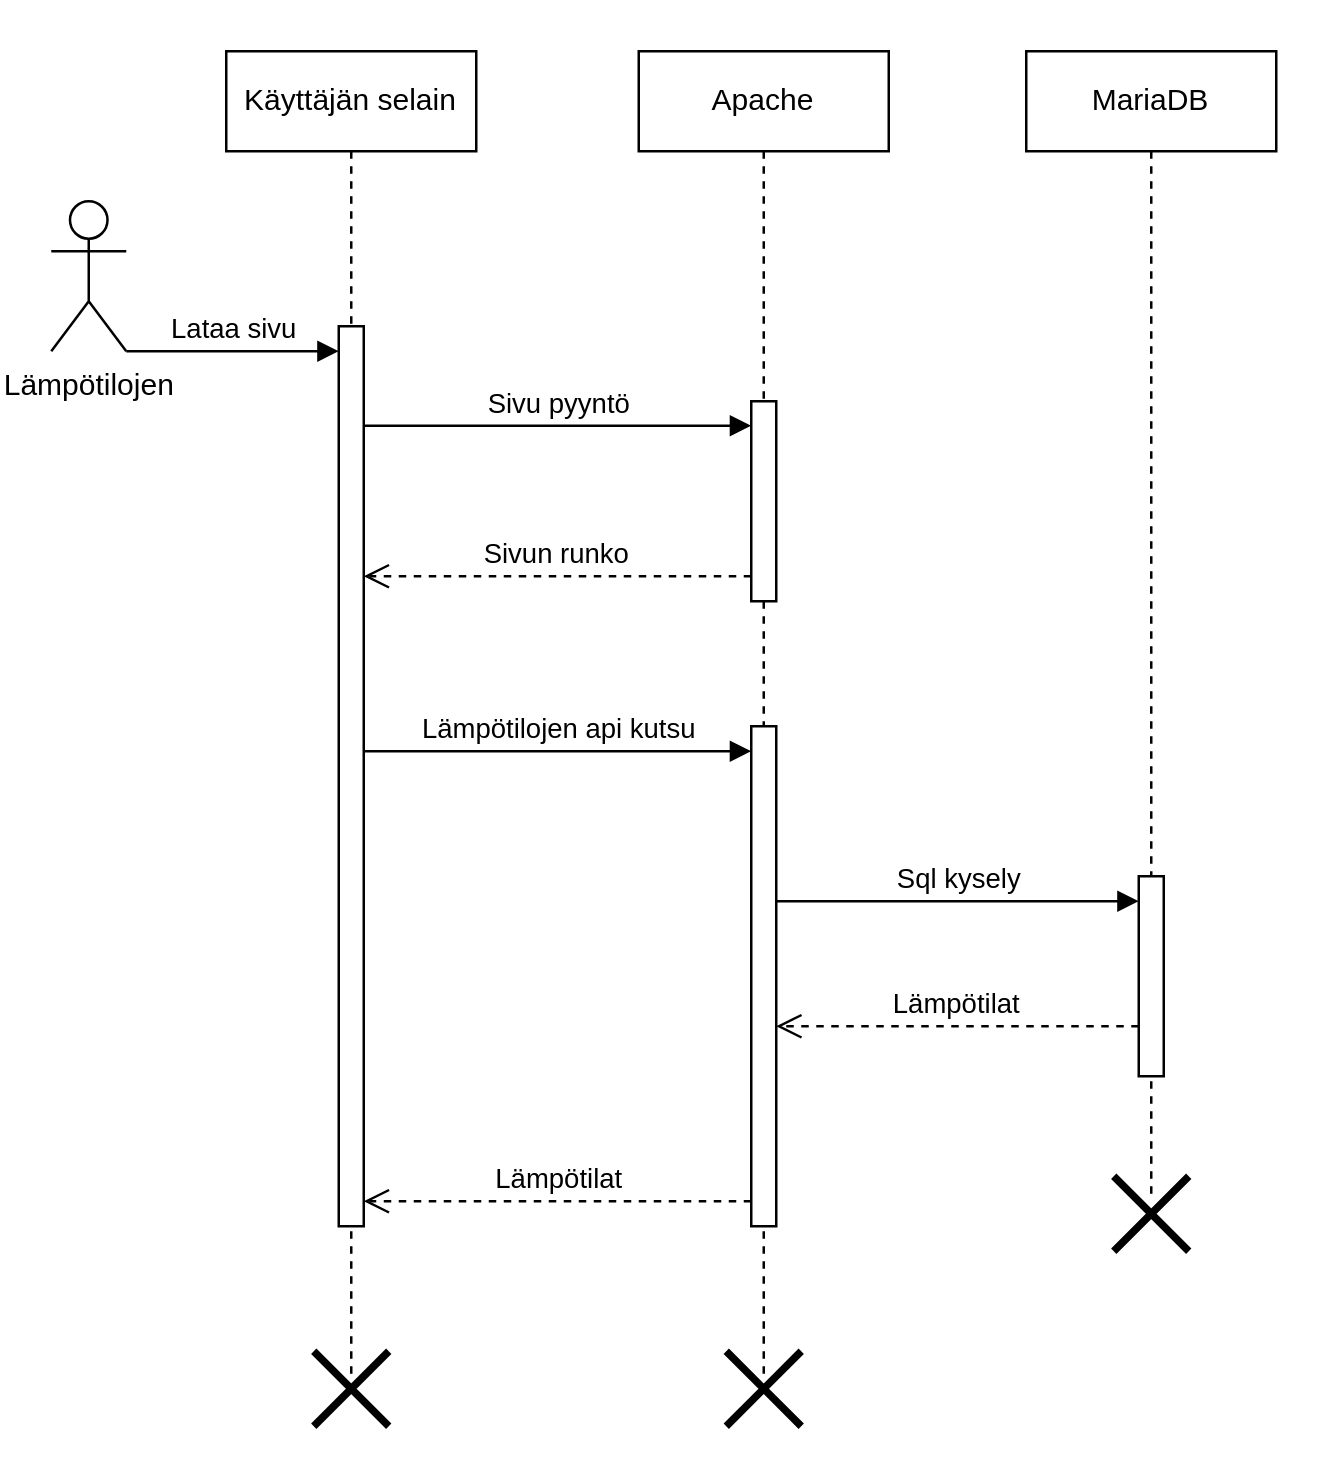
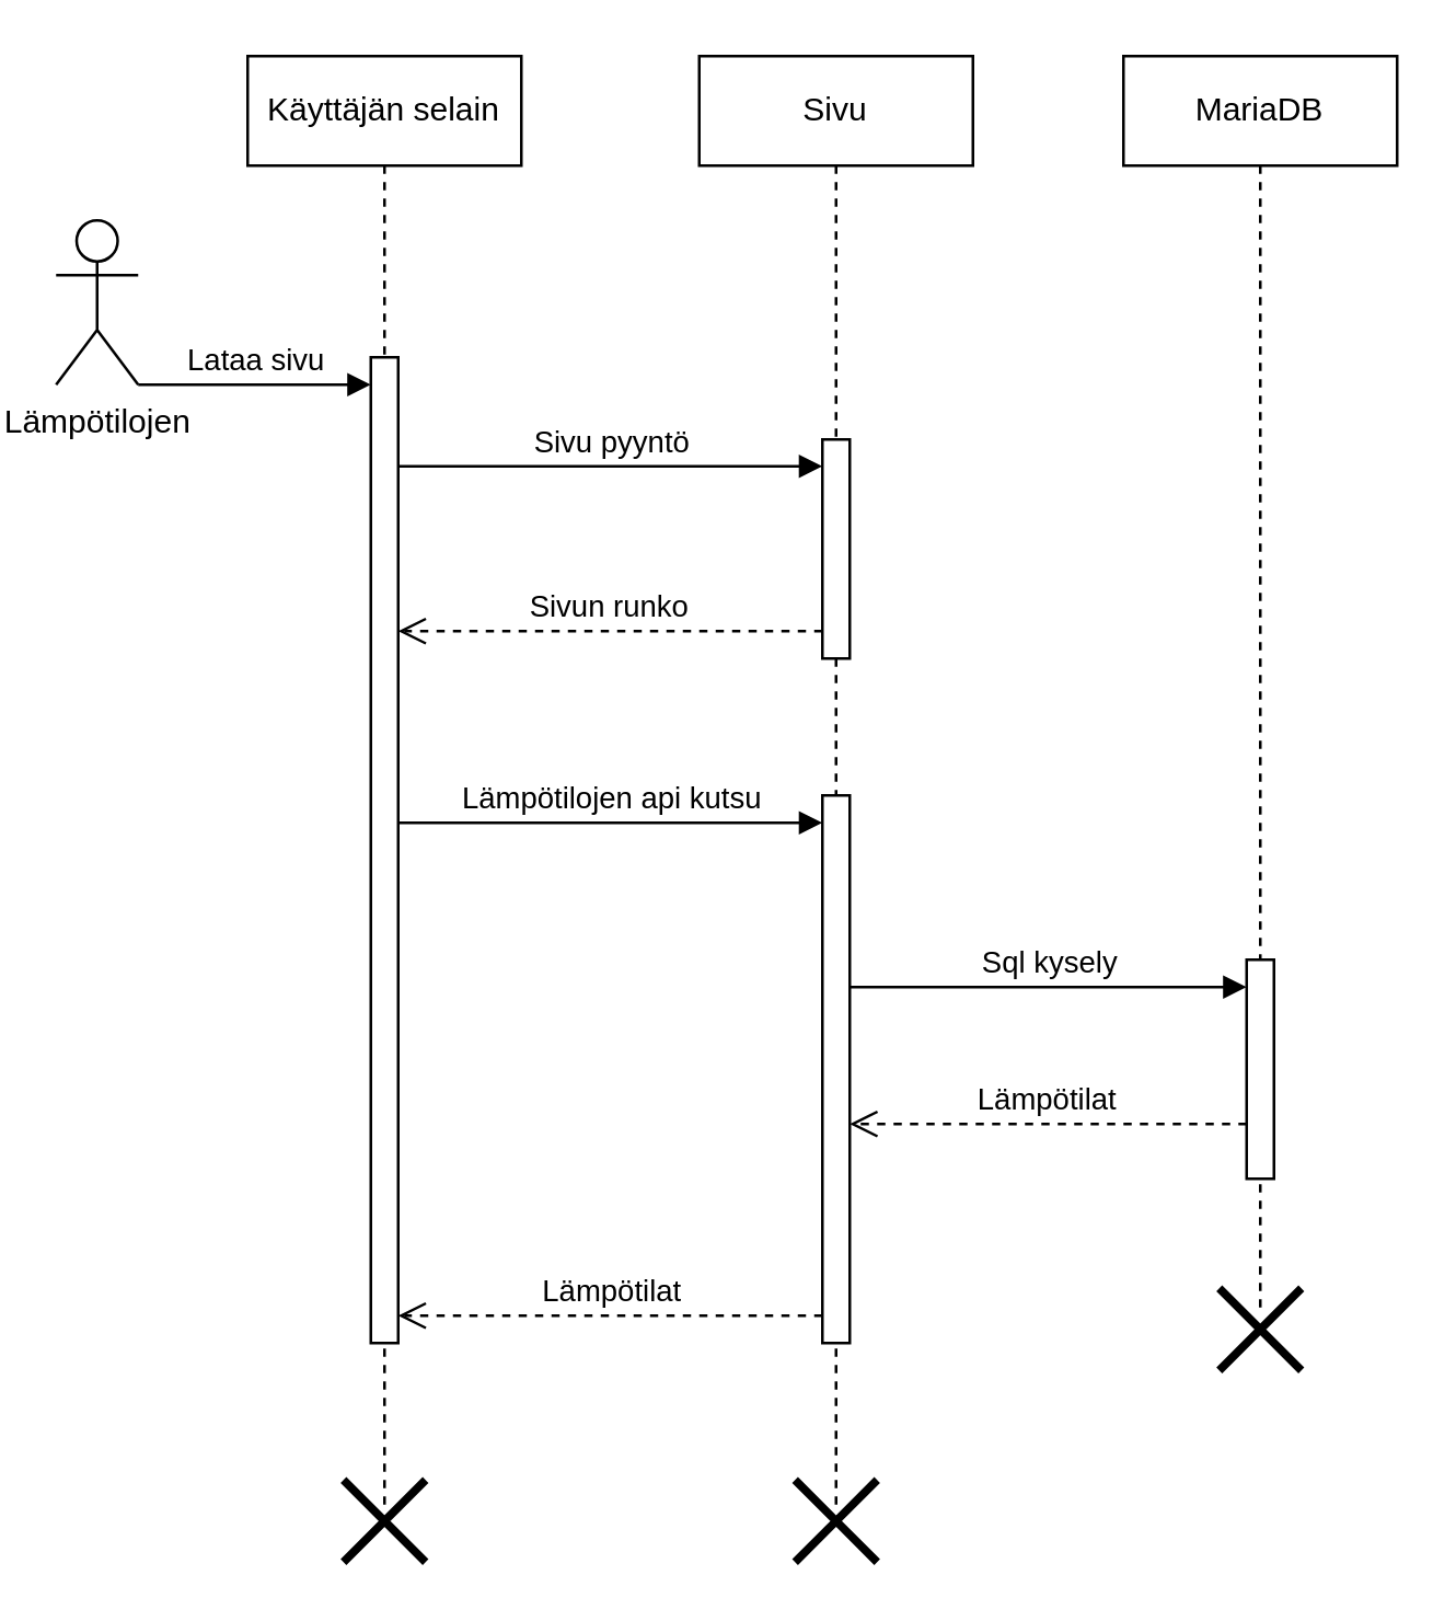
  <mxCell id="0" />
  <mxCell id="1" parent="0" />
  <mxCell id="2" value="Käyttäjän selain" style="shape=umlLifeline;perimeter=lifelinePerimeter;whiteSpace=wrap;html=1;container=1;dropTarget=0;collapsible=0;recursiveResize=0;outlineConnect=0;portConstraint=eastwest;newEdgeStyle={&quot;curved&quot;:0,&quot;rounded&quot;:0};" vertex="1" parent="1"><mxGeometry x="90" y="20" width="100" height="530" as="geometry" /></mxCell>
  <mxCell id="3" value="" style="html=1;points=[[0,0,0,0,5],[0,1,0,0,-5],[1,0,0,0,5],[1,1,0,0,-5]];perimeter=orthogonalPerimeter;outlineConnect=0;targetShapes=umlLifeline;portConstraint=eastwest;newEdgeStyle={&quot;curved&quot;:0,&quot;rounded&quot;:0};" vertex="1" parent="2"><mxGeometry x="45" y="110" width="10" height="360" as="geometry" /></mxCell>
  <mxCell id="4" value="" style="shape=umlDestroy;whiteSpace=wrap;html=1;strokeWidth=3;targetShapes=umlLifeline;" vertex="1" parent="2"><mxGeometry x="35" y="520" width="30" height="30" as="geometry" /></mxCell>
  <mxCell id="5" value="Lämpötilojen" style="shape=umlActor;verticalLabelPosition=bottom;verticalAlign=top;html=1;" vertex="1" parent="1"><mxGeometry x="20" y="80" width="30" height="60" as="geometry" /></mxCell>
  <mxCell id="6" value="Lataa sivu" style="html=1;verticalAlign=bottom;endArrow=block;curved=0;rounded=0;" edge="1" parent="1" target="3"><mxGeometry width="80" relative="1" as="geometry"><mxPoint x="50" y="140" as="sourcePoint" /><mxPoint x="130" y="140" as="targetPoint" /></mxGeometry></mxCell>
- <mxCell id="7" value="Apache" style="shape=umlLifeline;perimeter=lifelinePerimeter;whiteSpace=wrap;html=1;container=1;dropTarget=0;collapsible=0;recursiveResize=0;outlineConnect=0;portConstraint=eastwest;newEdgeStyle={&quot;curved&quot;:0,&quot;rounded&quot;:0};" vertex="1" parent="1"><mxGeometry x="255" y="20" width="100" height="530" as="geometry" /></mxCell>
+ <mxCell id="7" value="Sivu" style="shape=umlLifeline;perimeter=lifelinePerimeter;whiteSpace=wrap;html=1;container=1;dropTarget=0;collapsible=0;recursiveResize=0;outlineConnect=0;portConstraint=eastwest;newEdgeStyle={&quot;curved&quot;:0,&quot;rounded&quot;:0};" vertex="1" parent="1"><mxGeometry x="255" y="20" width="100" height="530" as="geometry" /></mxCell>
  <mxCell id="8" value="" style="html=1;points=[[0,0,0,0,5],[0,1,0,0,-5],[1,0,0,0,5],[1,1,0,0,-5]];perimeter=orthogonalPerimeter;outlineConnect=0;targetShapes=umlLifeline;portConstraint=eastwest;newEdgeStyle={&quot;curved&quot;:0,&quot;rounded&quot;:0};" vertex="1" parent="7"><mxGeometry x="45" y="140" width="10" height="80" as="geometry" /></mxCell>
  <mxCell id="9" value="" style="html=1;points=[[0,0,0,0,5],[0,1,0,0,-5],[1,0,0,0,5],[1,1,0,0,-5]];perimeter=orthogonalPerimeter;outlineConnect=0;targetShapes=umlLifeline;portConstraint=eastwest;newEdgeStyle={&quot;curved&quot;:0,&quot;rounded&quot;:0};" vertex="1" parent="7"><mxGeometry x="45" y="270" width="10" height="200" as="geometry" /></mxCell>
  <mxCell id="10" value="" style="shape=umlDestroy;whiteSpace=wrap;html=1;strokeWidth=3;targetShapes=umlLifeline;" vertex="1" parent="7"><mxGeometry x="35" y="520" width="30" height="30" as="geometry" /></mxCell>
  <mxCell id="11" value="Sivu pyyntö" style="html=1;verticalAlign=bottom;endArrow=block;curved=0;rounded=0;" edge="1" parent="1"><mxGeometry width="80" relative="1" as="geometry"><mxPoint x="145" y="169.76" as="sourcePoint" /><mxPoint x="300" y="169.76" as="targetPoint" /></mxGeometry></mxCell>
  <mxCell id="12" value="Sivun runko" style="html=1;verticalAlign=bottom;endArrow=open;dashed=1;endSize=8;curved=0;rounded=0;" edge="1" parent="1" target="3"><mxGeometry relative="1" as="geometry"><mxPoint x="300" y="230" as="sourcePoint" /><mxPoint x="220" y="230" as="targetPoint" /></mxGeometry></mxCell>
  <mxCell id="13" value="Lämpötilojen api kutsu" style="html=1;verticalAlign=bottom;endArrow=block;curved=0;rounded=0;" edge="1" parent="1"><mxGeometry width="80" relative="1" as="geometry"><mxPoint x="145" y="300" as="sourcePoint" /><mxPoint x="300" y="300" as="targetPoint" /></mxGeometry></mxCell>
  <mxCell id="14" value="MariaDB" style="shape=umlLifeline;perimeter=lifelinePerimeter;whiteSpace=wrap;html=1;container=1;dropTarget=0;collapsible=0;recursiveResize=0;outlineConnect=0;portConstraint=eastwest;newEdgeStyle={&quot;curved&quot;:0,&quot;rounded&quot;:0};" vertex="1" parent="1"><mxGeometry x="410" y="20" width="100" height="460" as="geometry" /></mxCell>
  <mxCell id="15" value="" style="html=1;points=[[0,0,0,0,5],[0,1,0,0,-5],[1,0,0,0,5],[1,1,0,0,-5]];perimeter=orthogonalPerimeter;outlineConnect=0;targetShapes=umlLifeline;portConstraint=eastwest;newEdgeStyle={&quot;curved&quot;:0,&quot;rounded&quot;:0};" vertex="1" parent="14"><mxGeometry x="45" y="330" width="10" height="80" as="geometry" /></mxCell>
  <mxCell id="16" value="" style="shape=umlDestroy;whiteSpace=wrap;html=1;strokeWidth=3;targetShapes=umlLifeline;" vertex="1" parent="14"><mxGeometry x="35" y="450" width="30" height="30" as="geometry" /></mxCell>
  <mxCell id="17" value="Sql kysely" style="html=1;verticalAlign=bottom;endArrow=block;curved=0;rounded=0;" edge="1" parent="1" target="15"><mxGeometry width="80" relative="1" as="geometry"><mxPoint x="310" y="360" as="sourcePoint" /><mxPoint x="390" y="360" as="targetPoint" /></mxGeometry></mxCell>
  <mxCell id="18" value="Lämpötilat" style="html=1;verticalAlign=bottom;endArrow=open;dashed=1;endSize=8;curved=0;rounded=0;" edge="1" parent="1"><mxGeometry relative="1" as="geometry"><mxPoint x="455" y="410" as="sourcePoint" /><mxPoint x="310" y="410" as="targetPoint" /></mxGeometry></mxCell>
  <mxCell id="19" value="Lämpötilat" style="html=1;verticalAlign=bottom;endArrow=open;dashed=1;endSize=8;curved=0;rounded=0;" edge="1" parent="1" target="3"><mxGeometry x="-0.003" relative="1" as="geometry"><mxPoint x="300" y="480" as="sourcePoint" /><mxPoint x="220" y="480" as="targetPoint" /><mxPoint as="offset" /></mxGeometry></mxCell>
